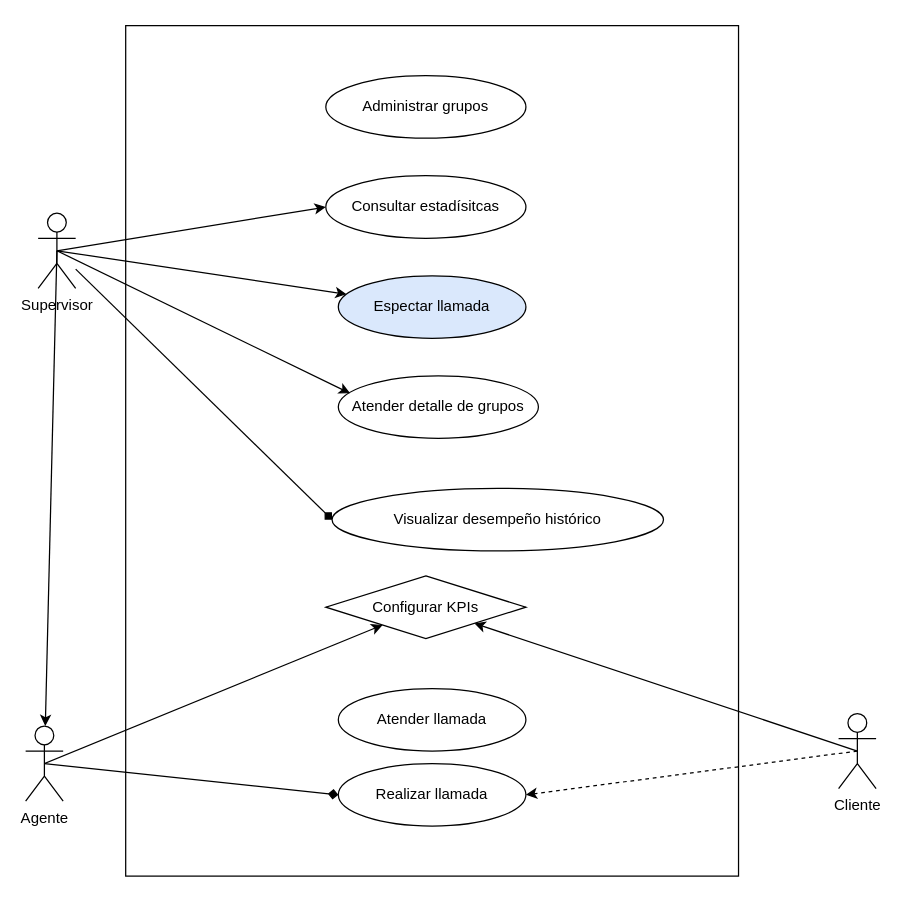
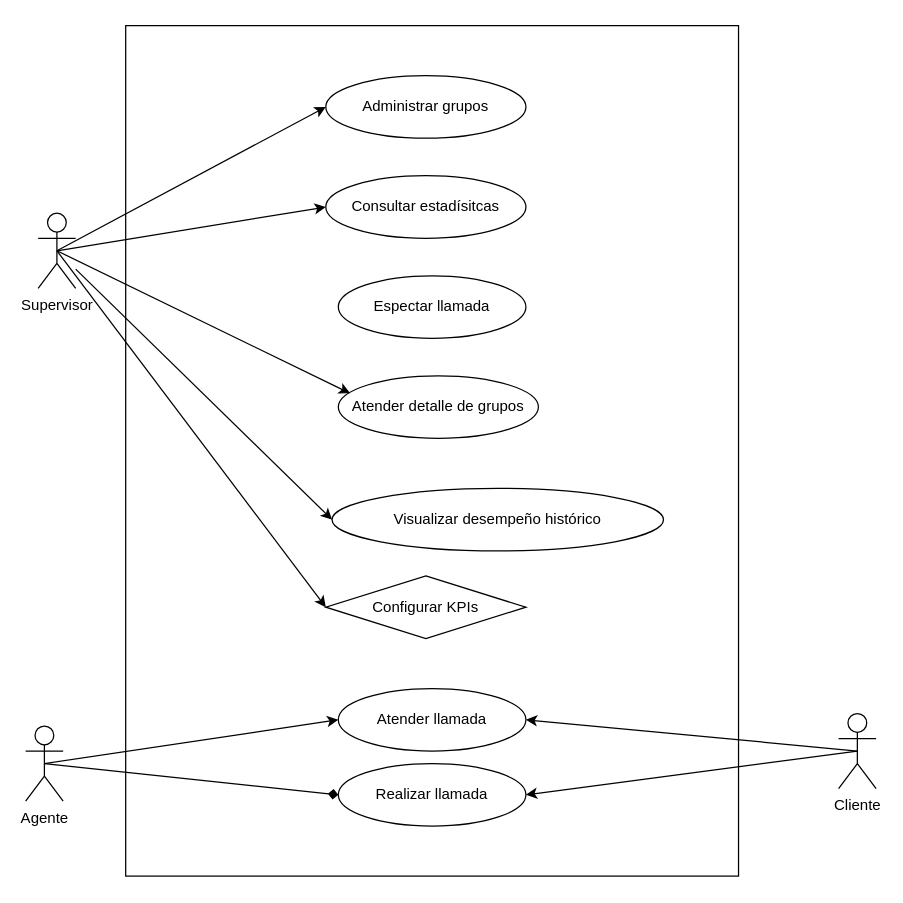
  <mxCell id="0" />
  <mxCell id="1" parent="0" />
  <mxCell id="2" value="" style="whiteSpace=wrap;html=1;" vertex="1" parent="1"><mxGeometry x="100" y="20" width="490" height="680" as="geometry" /></mxCell>
  <mxCell id="3" style="edgeStyle=none;html=1;exitX=0.5;exitY=0.5;exitDx=0;exitDy=0;exitPerimeter=0;entryX=0;entryY=0.5;entryDx=0;entryDy=0;endArrow=diamond;" edge="1" parent="1" source="5" target="14"><mxGeometry relative="1" as="geometry" /></mxCell>
- <mxCell id="4" style="edgeStyle=none;html=1;exitX=0.5;exitY=0.5;exitDx=0;exitDy=0;exitPerimeter=0;" edge="1" parent="1" source="5" target="22"><mxGeometry relative="1" as="geometry" /></mxCell>
+ <mxCell id="4" style="edgeStyle=none;html=1;exitX=0.5;exitY=0.5;exitDx=0;exitDy=0;exitPerimeter=0;entryX=0;entryY=0.5;entryDx=0;entryDy=0;" edge="1" parent="1" source="5" target="15"><mxGeometry relative="1" as="geometry" /></mxCell>
  <mxCell id="5" value="Agente" style="shape=umlActor;verticalLabelPosition=bottom;verticalAlign=top;html=1;" vertex="1" parent="1"><mxGeometry x="20" y="580" width="30" height="60" as="geometry" /></mxCell>
- <mxCell id="6" style="edgeStyle=none;html=1;exitX=0.5;exitY=0.5;exitDx=0;exitDy=0;exitPerimeter=0;" edge="1" parent="1" source="10" target="5"><mxGeometry relative="1" as="geometry" /></mxCell>
+ <mxCell id="6" style="edgeStyle=none;html=1;exitX=0.5;exitY=0.5;exitDx=0;exitDy=0;exitPerimeter=0;entryX=0;entryY=0.5;entryDx=0;entryDy=0;" edge="1" parent="1" source="10" target="16"><mxGeometry relative="1" as="geometry" /></mxCell>
  <mxCell id="7" style="edgeStyle=none;html=1;exitX=0.5;exitY=0.5;exitDx=0;exitDy=0;exitPerimeter=0;entryX=0;entryY=0.5;entryDx=0;entryDy=0;" edge="1" parent="1" source="10" target="18"><mxGeometry relative="1" as="geometry" /></mxCell>
- <mxCell id="8" style="edgeStyle=none;html=1;entryX=0;entryY=0.5;entryDx=0;entryDy=0;endArrow=diamond;" edge="1" parent="1" source="10" target="21"><mxGeometry relative="1" as="geometry" /></mxCell>
- <mxCell id="9" style="edgeStyle=none;html=1;exitX=0.5;exitY=0.5;exitDx=0;exitDy=0;exitPerimeter=0;" edge="1" parent="1" source="10" target="20"><mxGeometry relative="1" as="geometry" /></mxCell>
+ <mxCell id="8" style="edgeStyle=none;html=1;entryX=0;entryY=0.5;entryDx=0;entryDy=0;" edge="1" parent="1" source="10" target="21"><mxGeometry relative="1" as="geometry" /></mxCell>
+ <mxCell id="9" style="edgeStyle=none;html=1;exitX=0.5;exitY=0.5;exitDx=0;exitDy=0;exitPerimeter=0;entryX=0;entryY=0.5;entryDx=0;entryDy=0;" edge="1" parent="1" source="10" target="22"><mxGeometry relative="1" as="geometry" /></mxCell>
  <mxCell id="10" value="Supervisor" style="shape=umlActor;verticalLabelPosition=bottom;verticalAlign=top;html=1;" vertex="1" parent="1"><mxGeometry x="30" y="170" width="30" height="60" as="geometry" /></mxCell>
- <mxCell id="11" style="edgeStyle=none;html=1;exitX=0.5;exitY=0.5;exitDx=0;exitDy=0;exitPerimeter=0;entryX=1;entryY=0.5;entryDx=0;entryDy=0;dashed=1;" edge="1" parent="1" source="13" target="14"><mxGeometry relative="1" as="geometry" /></mxCell>
- <mxCell id="12" style="edgeStyle=none;html=1;exitX=0.5;exitY=0.5;exitDx=0;exitDy=0;exitPerimeter=0;" edge="1" parent="1" source="13" target="22"><mxGeometry relative="1" as="geometry" /></mxCell>
+ <mxCell id="11" style="edgeStyle=none;html=1;exitX=0.5;exitY=0.5;exitDx=0;exitDy=0;exitPerimeter=0;entryX=1;entryY=0.5;entryDx=0;entryDy=0;" edge="1" parent="1" source="13" target="14"><mxGeometry relative="1" as="geometry" /></mxCell>
+ <mxCell id="12" style="edgeStyle=none;html=1;exitX=0.5;exitY=0.5;exitDx=0;exitDy=0;exitPerimeter=0;entryX=1;entryY=0.5;entryDx=0;entryDy=0;" edge="1" parent="1" source="13" target="15"><mxGeometry relative="1" as="geometry" /></mxCell>
  <mxCell id="13" value="Cliente" style="shape=umlActor;verticalLabelPosition=bottom;verticalAlign=top;html=1;" vertex="1" parent="1"><mxGeometry x="670" y="570" width="30" height="60" as="geometry" /></mxCell>
  <mxCell id="14" value="Realizar llamada" style="ellipse;whiteSpace=wrap;html=1;" vertex="1" parent="1"><mxGeometry x="270" y="610" width="150" height="50" as="geometry" /></mxCell>
  <mxCell id="15" value="Atender llamada" style="ellipse;whiteSpace=wrap;html=1;" vertex="1" parent="1"><mxGeometry x="270" y="550" width="150" height="50" as="geometry" /></mxCell>
  <mxCell id="16" value="Administrar grupos" style="ellipse;whiteSpace=wrap;html=1;" vertex="1" parent="1"><mxGeometry x="260" y="60" width="160" height="50" as="geometry" /></mxCell>
  <mxCell id="17" value="Atender detalle de grupos" style="ellipse;whiteSpace=wrap;html=1;" vertex="1" parent="1"><mxGeometry x="270" y="300" width="160" height="50" as="geometry" /></mxCell>
  <mxCell id="18" value="Consultar estadísitcas" style="ellipse;whiteSpace=wrap;html=1;" vertex="1" parent="1"><mxGeometry x="260" y="140" width="160" height="50" as="geometry" /></mxCell>
  <mxCell id="19" value="" style="endArrow=classic;html=1;exitX=0.5;exitY=0.5;exitDx=0;exitDy=0;exitPerimeter=0;entryX=0.059;entryY=0.28;entryDx=0;entryDy=0;entryPerimeter=0;" edge="1" parent="1" source="10" target="17"><mxGeometry width="50" height="50" relative="1" as="geometry"><mxPoint x="110" y="60" as="sourcePoint" /><mxPoint x="160" y="10" as="targetPoint" /></mxGeometry></mxCell>
- <mxCell id="20" value="Espectar llamada" style="ellipse;whiteSpace=wrap;html=1;fillColor=#dae8fc;" vertex="1" parent="1"><mxGeometry x="270" y="220" width="150" height="50" as="geometry" /></mxCell>
+ <mxCell id="20" value="Espectar llamada" style="ellipse;whiteSpace=wrap;html=1;" vertex="1" parent="1"><mxGeometry x="270" y="220" width="150" height="50" as="geometry" /></mxCell>
  <mxCell id="21" value="Visualizar desempeño histórico" style="ellipse;whiteSpace=wrap;html=1;" vertex="1" parent="1"><mxGeometry x="265" y="390" width="265" height="50" as="geometry" /></mxCell>
  <mxCell id="22" value="Configurar KPIs" style="rhombus;whiteSpace=wrap;html=1;" vertex="1" parent="1"><mxGeometry x="260" y="460" width="160" height="50" as="geometry" /></mxCell>
